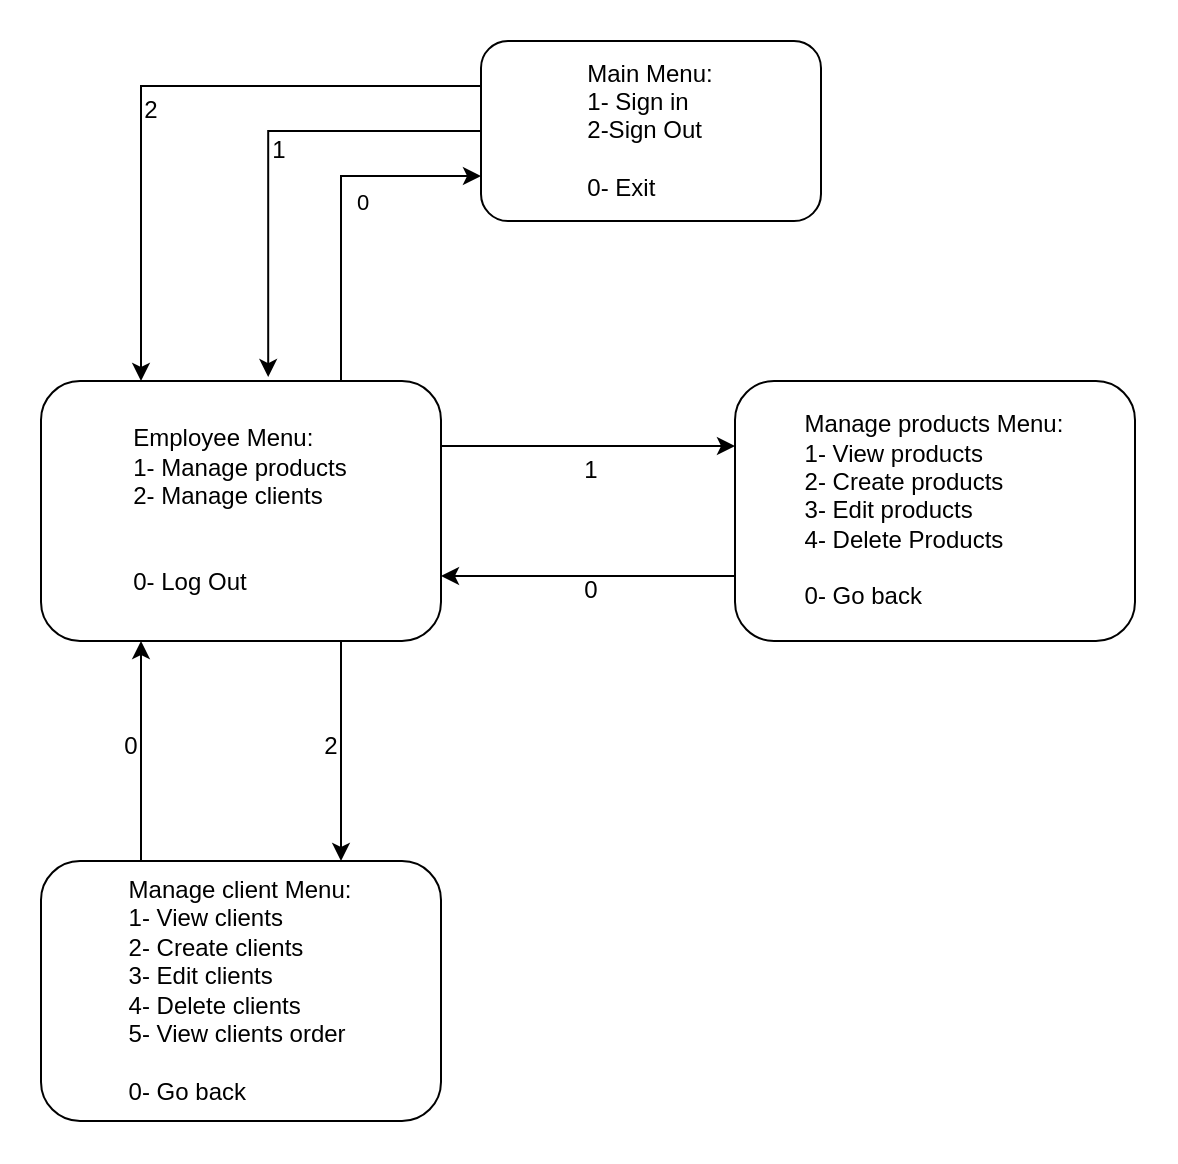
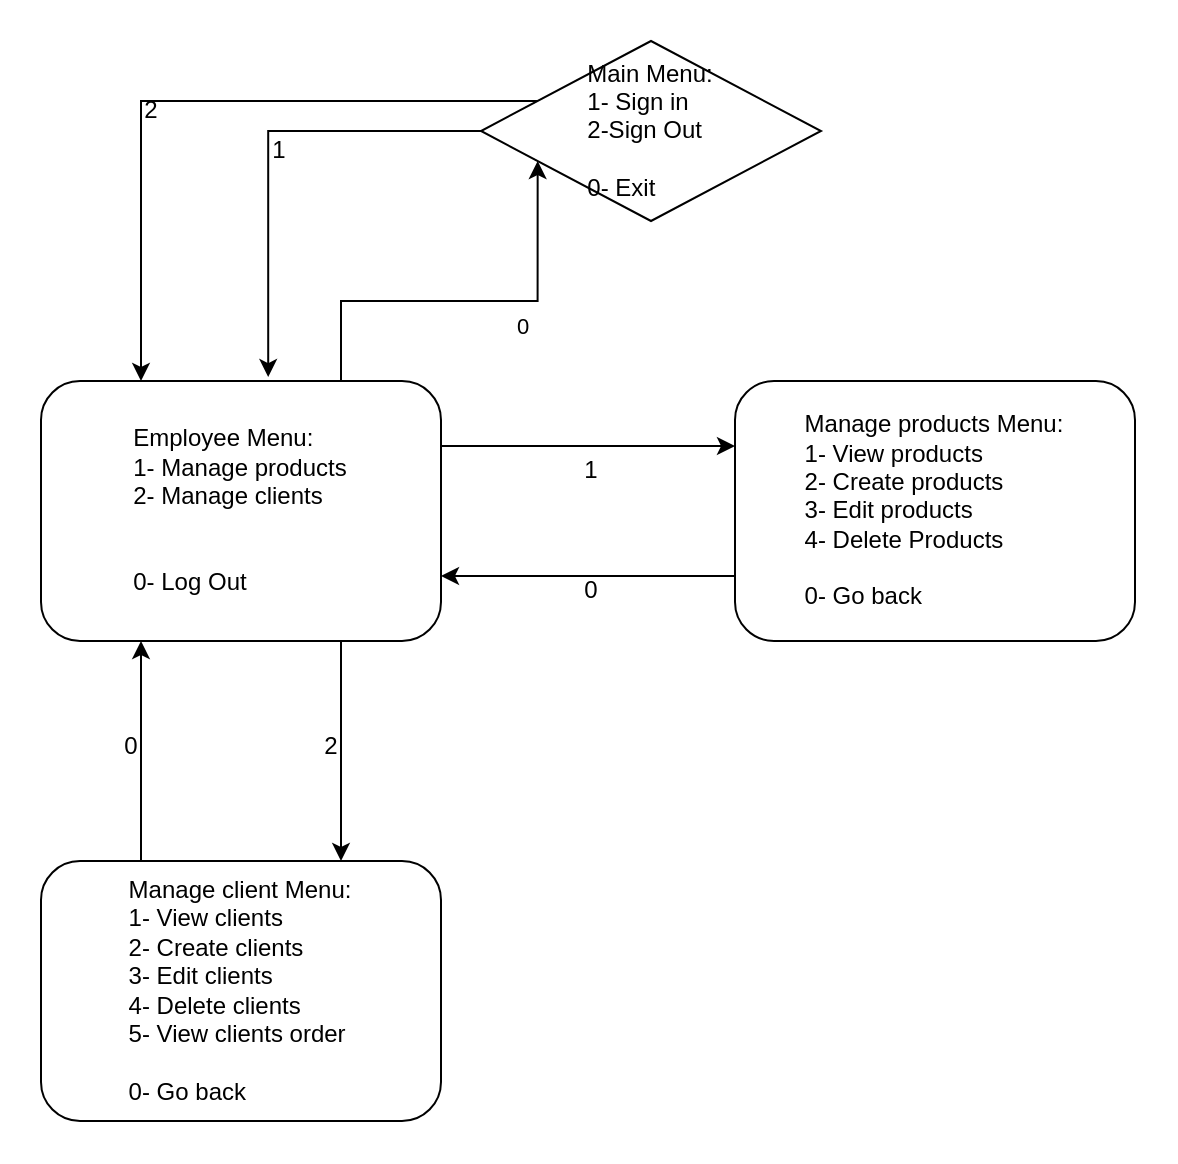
  <mxCell id="0" />
  <mxCell id="1" parent="0" />
  <mxCell id="2" style="edgeStyle=orthogonalEdgeStyle;rounded=0;orthogonalLoop=1;jettySize=auto;html=1;exitX=0;exitY=0.25;exitDx=0;exitDy=0;entryX=0.25;entryY=0;entryDx=0;entryDy=0;" edge="1" parent="1" source="3" target="8"><mxGeometry relative="1" as="geometry" /></mxCell>
- <mxCell id="3" value="&lt;div style=&quot;text-align: justify;&quot;&gt;&lt;span style=&quot;background-color: initial;&quot;&gt;Main Menu:&lt;/span&gt;&lt;/div&gt;&lt;div&gt;&lt;div style=&quot;text-align: justify;&quot;&gt;1- Sign in&lt;/div&gt;&lt;div style=&quot;text-align: justify;&quot;&gt;2-Sign Out&lt;/div&gt;&lt;div style=&quot;text-align: justify;&quot;&gt;&lt;br&gt;&lt;/div&gt;&lt;div style=&quot;text-align: justify;&quot;&gt;0- Exit&lt;/div&gt;&lt;/div&gt;" style="rounded=1;whiteSpace=wrap;html=1;align=center;" vertex="1" parent="1"><mxGeometry x="240" y="20" width="170" height="90" as="geometry" /></mxCell>
+ <mxCell id="3" value="&lt;div style=&quot;text-align: justify;&quot;&gt;&lt;span style=&quot;background-color: initial;&quot;&gt;Main Menu:&lt;/span&gt;&lt;/div&gt;&lt;div&gt;&lt;div style=&quot;text-align: justify;&quot;&gt;1- Sign in&lt;/div&gt;&lt;div style=&quot;text-align: justify;&quot;&gt;2-Sign Out&lt;/div&gt;&lt;div style=&quot;text-align: justify;&quot;&gt;&lt;br&gt;&lt;/div&gt;&lt;div style=&quot;text-align: justify;&quot;&gt;0- Exit&lt;/div&gt;&lt;/div&gt;" style="rhombus;whiteSpace=wrap;html=1;align=center;" vertex="1" parent="1"><mxGeometry x="240" y="20" width="170" height="90" as="geometry" /></mxCell>
  <mxCell id="4" style="edgeStyle=orthogonalEdgeStyle;rounded=0;orthogonalLoop=1;jettySize=auto;html=1;exitX=0.75;exitY=0;exitDx=0;exitDy=0;entryX=0;entryY=0.75;entryDx=0;entryDy=0;" edge="1" parent="1" source="8" target="3"><mxGeometry relative="1" as="geometry" /></mxCell>
  <mxCell id="5" value="0" style="edgeLabel;html=1;align=center;verticalAlign=middle;resizable=0;points=[];" vertex="1" connectable="0" parent="4"><mxGeometry x="0.366" y="3" relative="1" as="geometry"><mxPoint x="-5" y="16" as="offset" /></mxGeometry></mxCell>
  <mxCell id="6" style="edgeStyle=orthogonalEdgeStyle;rounded=0;orthogonalLoop=1;jettySize=auto;html=1;exitX=1;exitY=0.25;exitDx=0;exitDy=0;entryX=0;entryY=0.25;entryDx=0;entryDy=0;" edge="1" parent="1" source="8" target="12"><mxGeometry relative="1" as="geometry" /></mxCell>
  <mxCell id="7" style="edgeStyle=orthogonalEdgeStyle;rounded=0;orthogonalLoop=1;jettySize=auto;html=1;exitX=0.75;exitY=1;exitDx=0;exitDy=0;entryX=0.75;entryY=0;entryDx=0;entryDy=0;" edge="1" parent="1" source="8" target="16"><mxGeometry relative="1" as="geometry" /></mxCell>
  <mxCell id="8" value="&lt;div style=&quot;text-align: justify;&quot;&gt;&lt;span style=&quot;background-color: initial;&quot;&gt;Employee Menu:&lt;/span&gt;&lt;/div&gt;&lt;div&gt;&lt;div style=&quot;text-align: justify;&quot;&gt;1- Manage products&lt;/div&gt;&lt;div style=&quot;text-align: justify;&quot;&gt;2- Manage clients&amp;nbsp;&lt;/div&gt;&lt;div style=&quot;text-align: justify;&quot;&gt;&lt;span style=&quot;background-color: initial;&quot;&gt;&lt;br&gt;&lt;/span&gt;&lt;/div&gt;&lt;div style=&quot;text-align: justify;&quot;&gt;&lt;span style=&quot;background-color: initial;&quot;&gt;&lt;br&gt;&lt;/span&gt;&lt;/div&gt;&lt;div style=&quot;text-align: justify;&quot;&gt;&lt;span style=&quot;background-color: initial;&quot;&gt;0- Log Out&lt;/span&gt;&lt;br&gt;&lt;/div&gt;&lt;/div&gt;" style="rounded=1;whiteSpace=wrap;html=1;" vertex="1" parent="1"><mxGeometry x="20" y="190" width="200" height="130" as="geometry" /></mxCell>
  <mxCell id="9" style="edgeStyle=orthogonalEdgeStyle;rounded=0;orthogonalLoop=1;jettySize=auto;html=1;exitX=0;exitY=0.5;exitDx=0;exitDy=0;entryX=0.568;entryY=-0.015;entryDx=0;entryDy=0;entryPerimeter=0;" edge="1" parent="1" source="3" target="8"><mxGeometry relative="1" as="geometry" /></mxCell>
  <mxCell id="10" value="1" style="text;html=1;align=center;verticalAlign=middle;resizable=0;points=[];autosize=1;strokeColor=none;fillColor=none;" vertex="1" parent="1"><mxGeometry x="124" y="60" width="30" height="30" as="geometry" /></mxCell>
  <mxCell id="11" style="edgeStyle=orthogonalEdgeStyle;rounded=0;orthogonalLoop=1;jettySize=auto;html=1;exitX=0;exitY=0.75;exitDx=0;exitDy=0;entryX=1;entryY=0.75;entryDx=0;entryDy=0;" edge="1" parent="1" source="12" target="8"><mxGeometry relative="1" as="geometry" /></mxCell>
  <mxCell id="12" value="&lt;div style=&quot;text-align: justify;&quot;&gt;&lt;span style=&quot;background-color: initial;&quot;&gt;Manage products Menu:&lt;/span&gt;&lt;/div&gt;&lt;div&gt;&lt;div style=&quot;text-align: justify;&quot;&gt;1- View products&lt;/div&gt;&lt;div style=&quot;text-align: justify;&quot;&gt;2- Create products&lt;/div&gt;&lt;div style=&quot;text-align: justify;&quot;&gt;3- Edit products&lt;/div&gt;&lt;div style=&quot;text-align: justify;&quot;&gt;4- Delete Products&lt;/div&gt;&lt;div style=&quot;text-align: justify;&quot;&gt;&lt;br&gt;&lt;/div&gt;&lt;div style=&quot;text-align: justify;&quot;&gt;0- Go back&lt;/div&gt;&lt;/div&gt;" style="rounded=1;whiteSpace=wrap;html=1;" vertex="1" parent="1"><mxGeometry x="367" y="190" width="200" height="130" as="geometry" /></mxCell>
  <mxCell id="13" value="1" style="text;html=1;align=center;verticalAlign=middle;resizable=0;points=[];autosize=1;strokeColor=none;fillColor=none;" vertex="1" parent="1"><mxGeometry x="280" y="220" width="30" height="30" as="geometry" /></mxCell>
  <mxCell id="14" value="0" style="text;html=1;align=center;verticalAlign=middle;resizable=0;points=[];autosize=1;strokeColor=none;fillColor=none;" vertex="1" parent="1"><mxGeometry x="280" y="280" width="30" height="30" as="geometry" /></mxCell>
  <mxCell id="15" style="edgeStyle=orthogonalEdgeStyle;rounded=0;orthogonalLoop=1;jettySize=auto;html=1;exitX=0.25;exitY=0;exitDx=0;exitDy=0;entryX=0.25;entryY=1;entryDx=0;entryDy=0;" edge="1" parent="1" source="16" target="8"><mxGeometry relative="1" as="geometry" /></mxCell>
  <mxCell id="16" value="&lt;div style=&quot;text-align: justify;&quot;&gt;&lt;span style=&quot;background-color: initial;&quot;&gt;Manage client Menu:&lt;/span&gt;&lt;/div&gt;&lt;div&gt;&lt;div style=&quot;text-align: justify;&quot;&gt;1- View clients&lt;/div&gt;&lt;div style=&quot;text-align: justify;&quot;&gt;2- Create clients&lt;/div&gt;&lt;div style=&quot;text-align: justify;&quot;&gt;3- Edit clients&lt;/div&gt;&lt;div style=&quot;text-align: justify;&quot;&gt;4- Delete clients&lt;/div&gt;&lt;div style=&quot;text-align: justify;&quot;&gt;5- View clients order&lt;/div&gt;&lt;div style=&quot;text-align: justify;&quot;&gt;&lt;br&gt;&lt;/div&gt;&lt;div style=&quot;text-align: justify;&quot;&gt;0- Go back&lt;/div&gt;&lt;/div&gt;" style="rounded=1;whiteSpace=wrap;html=1;" vertex="1" parent="1"><mxGeometry x="20" y="430" width="200" height="130" as="geometry" /></mxCell>
  <mxCell id="17" value="2" style="text;html=1;align=center;verticalAlign=middle;resizable=0;points=[];autosize=1;strokeColor=none;fillColor=none;" vertex="1" parent="1"><mxGeometry x="150" y="358" width="30" height="30" as="geometry" /></mxCell>
  <mxCell id="18" value="0" style="text;html=1;align=center;verticalAlign=middle;resizable=0;points=[];autosize=1;strokeColor=none;fillColor=none;" vertex="1" parent="1"><mxGeometry x="50" y="358" width="30" height="30" as="geometry" /></mxCell>
  <mxCell id="19" value="2" style="text;html=1;align=center;verticalAlign=middle;resizable=0;points=[];autosize=1;strokeColor=none;fillColor=none;" vertex="1" parent="1"><mxGeometry x="60" y="40" width="30" height="30" as="geometry" /></mxCell>
